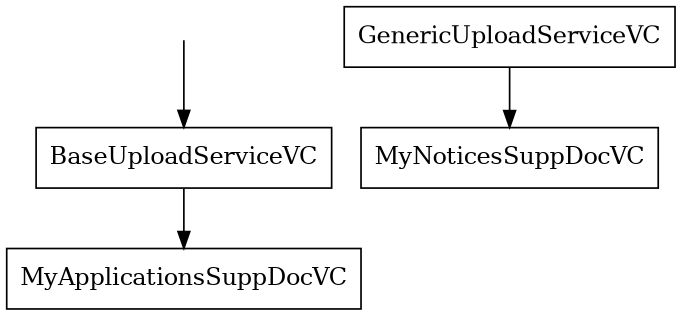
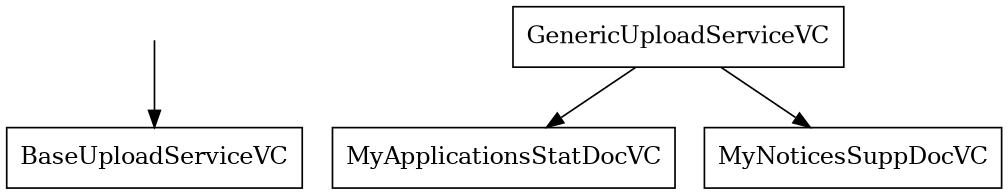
  digraph {
    node [shape=rectangle]
    start [shape=point style=invis]
    n2 [label=BaseUploadServiceVC]
-   n3 [label=MyApplicationsSuppDocVC]
    n4 [label=GenericUploadServiceVC]
+   n5 [label=MyApplicationsStatDocVC]
    n6 [label=MyNoticesSuppDocVC]
    start -> n2
-   n2 -> n3
+   n4 -> n5
    n4 -> n6
  }
